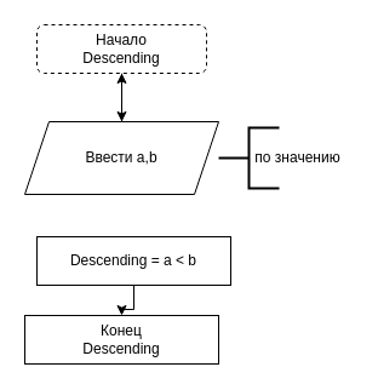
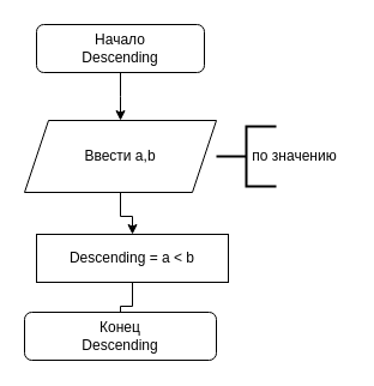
  <mxCell id="0" />
  <mxCell id="1" parent="0" />
  <mxCell id="2" style="edgeStyle=orthogonalEdgeStyle;rounded=0;orthogonalLoop=1;jettySize=auto;html=1;" edge="1" parent="1" source="3"><mxGeometry relative="1" as="geometry"><mxPoint x="100" y="100" as="targetPoint" /></mxGeometry></mxCell>
- <mxCell id="3" value="Начало&lt;div&gt;Descending&lt;/div&gt;" style="rounded=1;whiteSpace=wrap;html=1;dashed=1;" vertex="1" parent="1"><mxGeometry x="30" y="20" width="140" height="40" as="geometry" /></mxCell>
- <mxCell id="4" style="edgeStyle=orthogonalEdgeStyle;rounded=0;orthogonalLoop=1;jettySize=auto;html=1;" edge="1" parent="1" source="5" target="3"><mxGeometry relative="1" as="geometry"><mxPoint x="100" y="220" as="targetPoint" /></mxGeometry></mxCell>
+ <mxCell id="3" value="Начало&lt;div&gt;Descending&lt;/div&gt;" style="rounded=1;whiteSpace=wrap;html=1;" vertex="1" parent="1"><mxGeometry x="30" y="20" width="140" height="40" as="geometry" /></mxCell>
+ <mxCell id="4" style="edgeStyle=orthogonalEdgeStyle;rounded=0;orthogonalLoop=1;jettySize=auto;html=1;" edge="1" parent="1" source="5" target="7"><mxGeometry relative="1" as="geometry"><mxPoint x="100" y="220" as="targetPoint" /></mxGeometry></mxCell>
  <mxCell id="5" value="Ввести a,b" style="shape=parallelogram;perimeter=parallelogramPerimeter;whiteSpace=wrap;html=1;fixedSize=1;" vertex="1" parent="1"><mxGeometry x="20" y="100" width="160" height="60" as="geometry" /></mxCell>
- <mxCell id="6" style="edgeStyle=orthogonalEdgeStyle;rounded=0;orthogonalLoop=1;jettySize=auto;html=1;" edge="1" parent="1" source="7" target="8"><mxGeometry relative="1" as="geometry"><mxPoint x="100" y="280" as="targetPoint" /></mxGeometry></mxCell>
+ <mxCell id="6" style="edgeStyle=orthogonalEdgeStyle;rounded=0;orthogonalLoop=1;jettySize=auto;html=1;endArrow=none;" edge="1" parent="1" source="7" target="8"><mxGeometry relative="1" as="geometry"><mxPoint x="100" y="280" as="targetPoint" /></mxGeometry></mxCell>
  <mxCell id="7" value="Descending = a &amp;lt; b" style="rounded=0;whiteSpace=wrap;html=1;" vertex="1" parent="1"><mxGeometry x="30" y="195" width="160" height="40" as="geometry" /></mxCell>
- <mxCell id="8" value="Конец&lt;div&gt;Descending&lt;/div&gt;" style="whiteSpace=wrap;html=1;rounded=0;" vertex="1" parent="1"><mxGeometry x="20" y="260" width="160" height="40" as="geometry" /></mxCell>
+ <mxCell id="8" value="Конец&lt;div&gt;Descending&lt;/div&gt;" style="rounded=1;whiteSpace=wrap;html=1;" vertex="1" parent="1"><mxGeometry x="20" y="260" width="160" height="40" as="geometry" /></mxCell>
  <mxCell id="9" value="" style="strokeWidth=2;html=1;shape=mxgraph.flowchart.annotation_2;align=left;labelPosition=right;pointerEvents=1;" vertex="1" parent="1"><mxGeometry x="180" y="105" width="50" height="50" as="geometry" /></mxCell>
  <mxCell id="10" value="по значению" style="text;html=1;align=center;verticalAlign=middle;resizable=0;points=[];autosize=1;strokeColor=none;fillColor=none;" vertex="1" parent="1"><mxGeometry x="200" y="115" width="90" height="30" as="geometry" /></mxCell>
